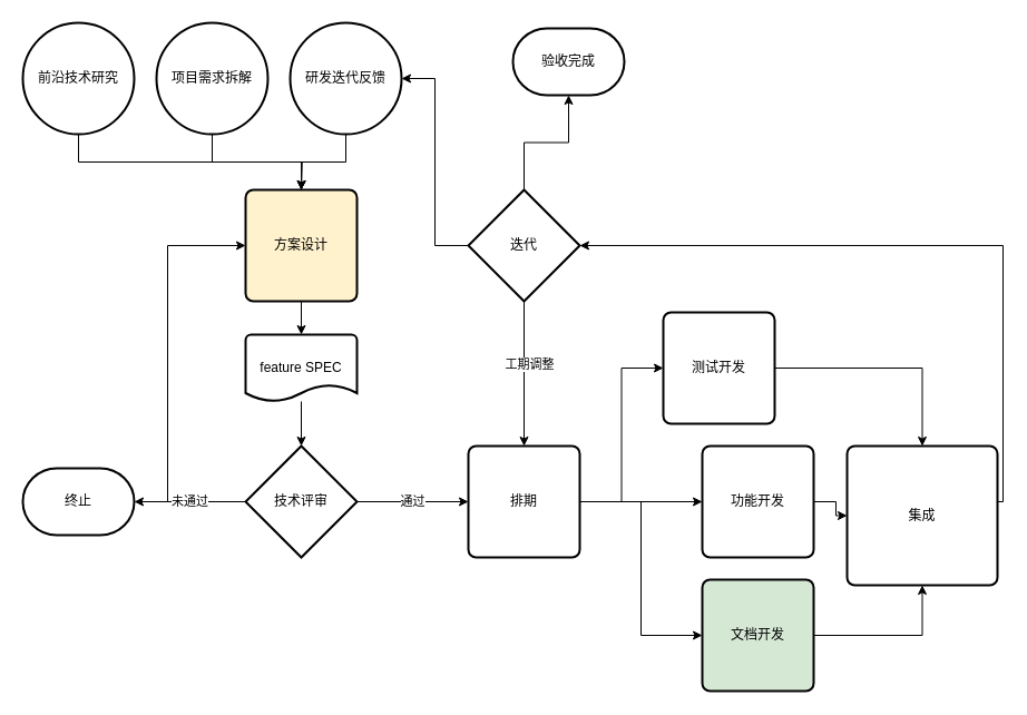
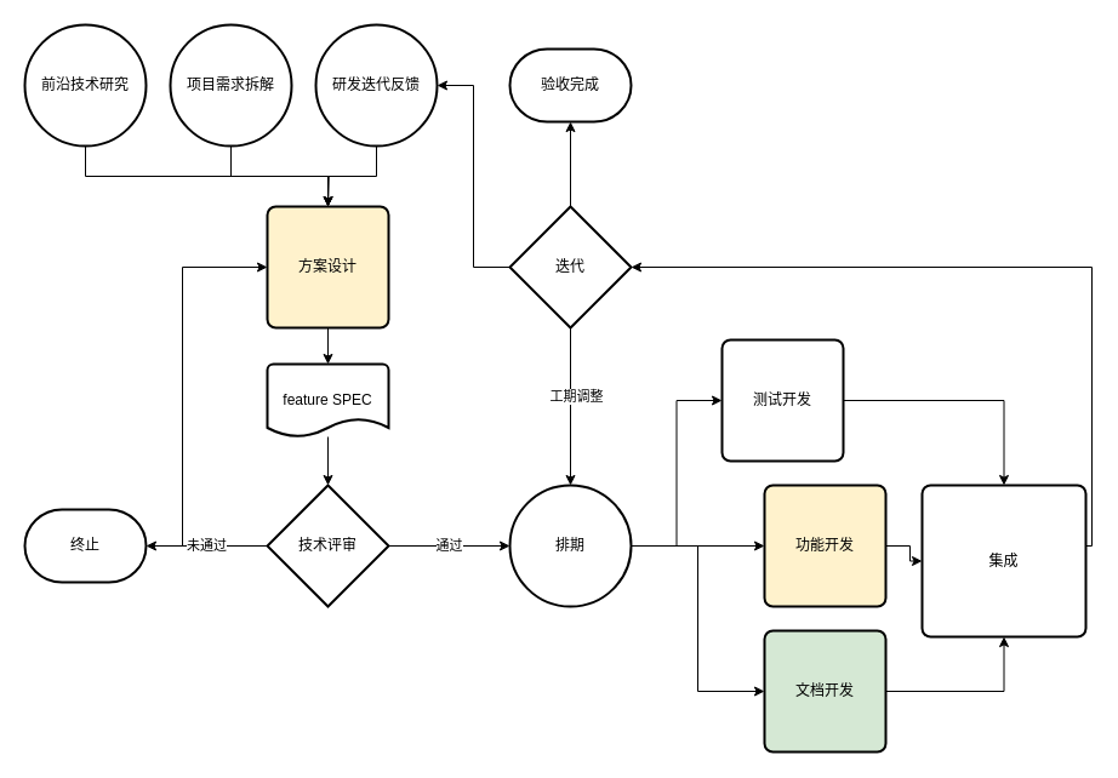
  <mxCell id="0" />
  <mxCell id="1" parent="0" />
  <mxCell id="2" style="edgeStyle=orthogonalEdgeStyle;rounded=0;orthogonalLoop=1;jettySize=auto;html=1;entryX=0.5;entryY=0;entryDx=0;entryDy=0;entryPerimeter=0;" edge="1" parent="1" source="3" target="9"><mxGeometry relative="1" as="geometry" /></mxCell>
  <mxCell id="3" value="feature SPEC" style="strokeWidth=2;html=1;shape=mxgraph.flowchart.document2;whiteSpace=wrap;size=0.25;" vertex="1" parent="1"><mxGeometry x="220" y="300" width="100" height="60" as="geometry" /></mxCell>
  <mxCell id="4" style="edgeStyle=orthogonalEdgeStyle;rounded=0;orthogonalLoop=1;jettySize=auto;html=1;exitX=0.5;exitY=1;exitDx=0;exitDy=0;entryX=0.5;entryY=0;entryDx=0;entryDy=0;entryPerimeter=0;" edge="1" parent="1" source="5" target="3"><mxGeometry relative="1" as="geometry" /></mxCell>
  <mxCell id="5" value="方案设计" style="rounded=1;whiteSpace=wrap;html=1;absoluteArcSize=1;arcSize=14;strokeWidth=2;fillColor=#fff2cc;" vertex="1" parent="1"><mxGeometry x="220" y="170" width="100" height="100" as="geometry" /></mxCell>
  <mxCell id="6" value="" style="edgeStyle=orthogonalEdgeStyle;rounded=0;orthogonalLoop=1;jettySize=auto;html=1;entryX=0;entryY=0.5;entryDx=0;entryDy=0;exitX=0;exitY=0.5;exitDx=0;exitDy=0;exitPerimeter=0;" edge="1" parent="1" source="9" target="5"><mxGeometry relative="1" as="geometry"><Array as="points"><mxPoint x="150" y="450" /><mxPoint x="150" y="220" /></Array></mxGeometry></mxCell>
  <mxCell id="7" value="未通过" style="edgeStyle=orthogonalEdgeStyle;rounded=0;orthogonalLoop=1;jettySize=auto;html=1;entryX=1;entryY=0.5;entryDx=0;entryDy=0;entryPerimeter=0;" edge="1" parent="1" source="9" target="10"><mxGeometry relative="1" as="geometry"><mxPoint x="90" y="450" as="targetPoint" /></mxGeometry></mxCell>
  <mxCell id="8" value="通过" style="edgeStyle=orthogonalEdgeStyle;rounded=0;orthogonalLoop=1;jettySize=auto;html=1;exitX=1;exitY=0.5;exitDx=0;exitDy=0;exitPerimeter=0;entryX=0;entryY=0.5;entryDx=0;entryDy=0;" edge="1" parent="1" source="9" target="14"><mxGeometry relative="1" as="geometry"><mxPoint x="380" y="450" as="targetPoint" /></mxGeometry></mxCell>
  <mxCell id="9" value="技术评审" style="strokeWidth=2;html=1;shape=mxgraph.flowchart.decision;whiteSpace=wrap;" vertex="1" parent="1"><mxGeometry x="220" y="400" width="100" height="100" as="geometry" /></mxCell>
  <mxCell id="10" value="终止" style="strokeWidth=2;html=1;shape=mxgraph.flowchart.terminator;whiteSpace=wrap;" vertex="1" parent="1"><mxGeometry x="20" y="420" width="100" height="60" as="geometry" /></mxCell>
  <mxCell id="11" style="edgeStyle=orthogonalEdgeStyle;rounded=0;orthogonalLoop=1;jettySize=auto;html=1;entryX=0;entryY=0.5;entryDx=0;entryDy=0;" edge="1" parent="1" source="14" target="16"><mxGeometry relative="1" as="geometry" /></mxCell>
  <mxCell id="12" style="edgeStyle=orthogonalEdgeStyle;rounded=0;orthogonalLoop=1;jettySize=auto;html=1;entryX=0;entryY=0.5;entryDx=0;entryDy=0;" edge="1" parent="1" source="14" target="18"><mxGeometry relative="1" as="geometry" /></mxCell>
  <mxCell id="13" style="edgeStyle=orthogonalEdgeStyle;rounded=0;orthogonalLoop=1;jettySize=auto;html=1;entryX=0;entryY=0.5;entryDx=0;entryDy=0;" edge="1" parent="1" source="14" target="20"><mxGeometry relative="1" as="geometry" /></mxCell>
- <mxCell id="14" value="排期" style="rounded=1;whiteSpace=wrap;html=1;absoluteArcSize=1;arcSize=14;strokeWidth=2;" vertex="1" parent="1"><mxGeometry x="420" y="400" width="100" height="100" as="geometry" /></mxCell>
+ <mxCell id="14" value="排期" style="ellipse;whiteSpace=wrap;html=1;absoluteArcSize=1;arcSize=14;strokeWidth=2;" vertex="1" parent="1"><mxGeometry x="420" y="400" width="100" height="100" as="geometry" /></mxCell>
  <mxCell id="15" style="edgeStyle=orthogonalEdgeStyle;rounded=0;orthogonalLoop=1;jettySize=auto;html=1;exitX=1;exitY=0.5;exitDx=0;exitDy=0;entryX=0.5;entryY=0;entryDx=0;entryDy=0;" edge="1" parent="1" source="16" target="23"><mxGeometry relative="1" as="geometry" /></mxCell>
  <mxCell id="16" value="测试开发" style="rounded=1;whiteSpace=wrap;html=1;absoluteArcSize=1;arcSize=14;strokeWidth=2;" vertex="1" parent="1"><mxGeometry x="595" y="280" width="100" height="100" as="geometry" /></mxCell>
  <mxCell id="17" style="edgeStyle=orthogonalEdgeStyle;rounded=0;orthogonalLoop=1;jettySize=auto;html=1;entryX=0;entryY=0.5;entryDx=0;entryDy=0;" edge="1" parent="1" source="18" target="23"><mxGeometry relative="1" as="geometry" /></mxCell>
- <mxCell id="18" value="功能开发" style="rounded=1;whiteSpace=wrap;html=1;absoluteArcSize=1;arcSize=14;strokeWidth=2;" vertex="1" parent="1"><mxGeometry x="630" y="400" width="100" height="100" as="geometry" /></mxCell>
+ <mxCell id="18" value="功能开发" style="rounded=1;whiteSpace=wrap;html=1;absoluteArcSize=1;arcSize=14;strokeWidth=2;fillColor=#fff2cc;" vertex="1" parent="1"><mxGeometry x="630" y="400" width="100" height="100" as="geometry" /></mxCell>
  <mxCell id="19" style="edgeStyle=orthogonalEdgeStyle;rounded=0;orthogonalLoop=1;jettySize=auto;html=1;entryX=0.5;entryY=1;entryDx=0;entryDy=0;" edge="1" parent="1" source="20" target="23"><mxGeometry relative="1" as="geometry" /></mxCell>
  <mxCell id="20" value="文档开发" style="rounded=1;whiteSpace=wrap;html=1;absoluteArcSize=1;arcSize=14;strokeWidth=2;fillColor=#d5e8d4;" vertex="1" parent="1"><mxGeometry x="630" y="520" width="100" height="100" as="geometry" /></mxCell>
- <mxCell id="21" value="验收完成" style="strokeWidth=2;html=1;shape=mxgraph.flowchart.terminator;whiteSpace=wrap;" vertex="1" parent="1"><mxGeometry x="460" y="25" width="100" height="60" as="geometry" /></mxCell>
+ <mxCell id="21" value="验收完成" style="strokeWidth=2;html=1;shape=mxgraph.flowchart.terminator;whiteSpace=wrap;" vertex="1" parent="1"><mxGeometry x="420" y="40" width="100" height="60" as="geometry" /></mxCell>
  <mxCell id="22" style="edgeStyle=orthogonalEdgeStyle;rounded=0;orthogonalLoop=1;jettySize=auto;html=1;entryX=1;entryY=0.5;entryDx=0;entryDy=0;entryPerimeter=0;" edge="1" parent="1" source="23" target="28"><mxGeometry relative="1" as="geometry"><Array as="points"><mxPoint x="900" y="450" /><mxPoint x="900" y="220" /></Array></mxGeometry></mxCell>
  <mxCell id="23" value="集成" style="rounded=1;whiteSpace=wrap;html=1;absoluteArcSize=1;arcSize=14;strokeWidth=2;" vertex="1" parent="1"><mxGeometry x="760" y="400" width="135" height="125" as="geometry" /></mxCell>
  <mxCell id="24" style="edgeStyle=orthogonalEdgeStyle;rounded=0;orthogonalLoop=1;jettySize=auto;html=1;entryX=0.5;entryY=0;entryDx=0;entryDy=0;" edge="1" parent="1" source="28" target="14"><mxGeometry relative="1" as="geometry" /></mxCell>
  <mxCell id="25" value="工期调整" style="edgeLabel;html=1;align=center;verticalAlign=middle;resizable=0;points=[];" vertex="1" connectable="0" parent="24"><mxGeometry x="-0.139" y="4" relative="1" as="geometry"><mxPoint as="offset" /></mxGeometry></mxCell>
  <mxCell id="26" style="edgeStyle=orthogonalEdgeStyle;rounded=0;orthogonalLoop=1;jettySize=auto;html=1;exitX=0.5;exitY=0;exitDx=0;exitDy=0;exitPerimeter=0;entryX=0.5;entryY=1;entryDx=0;entryDy=0;entryPerimeter=0;" edge="1" parent="1" source="28" target="21"><mxGeometry relative="1" as="geometry" /></mxCell>
  <mxCell id="27" style="edgeStyle=orthogonalEdgeStyle;rounded=0;orthogonalLoop=1;jettySize=auto;html=1;entryX=1;entryY=0.5;entryDx=0;entryDy=0;entryPerimeter=0;" edge="1" parent="1" source="28" target="34"><mxGeometry relative="1" as="geometry" /></mxCell>
  <mxCell id="28" value="迭代" style="strokeWidth=2;html=1;shape=mxgraph.flowchart.decision;whiteSpace=wrap;" vertex="1" parent="1"><mxGeometry x="420" y="170" width="100" height="100" as="geometry" /></mxCell>
  <mxCell id="29" style="edgeStyle=orthogonalEdgeStyle;rounded=0;orthogonalLoop=1;jettySize=auto;html=1;exitX=0.5;exitY=1;exitDx=0;exitDy=0;exitPerimeter=0;" edge="1" parent="1" source="30"><mxGeometry relative="1" as="geometry"><mxPoint x="270" y="170" as="targetPoint" /></mxGeometry></mxCell>
  <mxCell id="30" value="前沿技术研究" style="strokeWidth=2;html=1;shape=mxgraph.flowchart.start_2;whiteSpace=wrap;" vertex="1" parent="1"><mxGeometry x="20" y="20" width="100" height="100" as="geometry" /></mxCell>
  <mxCell id="31" style="edgeStyle=orthogonalEdgeStyle;rounded=0;orthogonalLoop=1;jettySize=auto;html=1;exitX=0.5;exitY=1;exitDx=0;exitDy=0;exitPerimeter=0;" edge="1" parent="1" source="32"><mxGeometry relative="1" as="geometry"><mxPoint x="270" y="170" as="targetPoint" /></mxGeometry></mxCell>
  <mxCell id="32" value="项目需求拆解" style="strokeWidth=2;html=1;shape=mxgraph.flowchart.start_2;whiteSpace=wrap;" vertex="1" parent="1"><mxGeometry x="140" y="20" width="100" height="100" as="geometry" /></mxCell>
  <mxCell id="33" style="edgeStyle=orthogonalEdgeStyle;rounded=0;orthogonalLoop=1;jettySize=auto;html=1;exitX=0.5;exitY=1;exitDx=0;exitDy=0;exitPerimeter=0;" edge="1" parent="1" source="34" target="5"><mxGeometry relative="1" as="geometry" /></mxCell>
  <mxCell id="34" value="研发迭代反馈" style="strokeWidth=2;html=1;shape=mxgraph.flowchart.start_2;whiteSpace=wrap;" vertex="1" parent="1"><mxGeometry x="260" y="20" width="100" height="100" as="geometry" /></mxCell>
